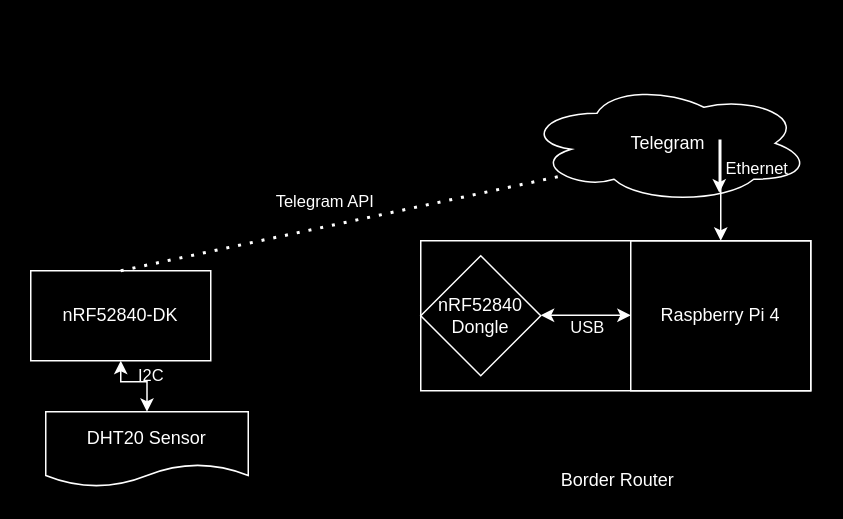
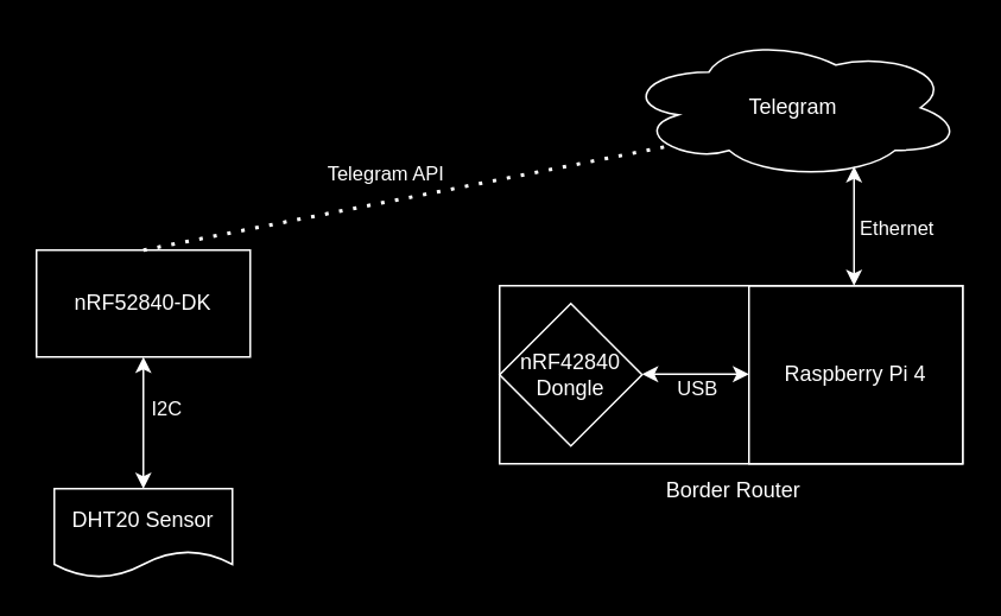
  <mxCell id="0" />
  <mxCell id="1" parent="0" />
- <mxCell id="2" value="&lt;font color=&quot;#ffffff&quot;&gt;nRF52840-DK&lt;/font&gt;" style="rounded=0;whiteSpace=wrap;html=1;fillColor=none;strokeColor=#FFFFFF;" parent="1" vertex="1"><mxGeometry x="20" y="180" width="120" height="60" as="geometry" /></mxCell>
+ <mxCell id="2" value="&lt;font color=&quot;#ffffff&quot;&gt;nRF52840-DK&lt;/font&gt;" style="rounded=0;whiteSpace=wrap;html=1;fillColor=none;strokeColor=#FFFFFF;" parent="1" vertex="1"><mxGeometry x="20" y="140" width="120" height="60" as="geometry" /></mxCell>
  <mxCell id="3" value="&lt;font color=&quot;#ffffff&quot;&gt;Raspberry Pi 4&lt;/font&gt;" style="rounded=0;whiteSpace=wrap;html=1;fillColor=none;strokeColor=#FFFFFF;" parent="1" vertex="1"><mxGeometry x="420" y="160" width="120" height="100" as="geometry" /></mxCell>
  <mxCell id="4" style="edgeStyle=orthogonalEdgeStyle;rounded=0;orthogonalLoop=1;jettySize=auto;html=1;entryX=0;entryY=0.5;entryDx=0;entryDy=0;startArrow=classic;startFill=1;strokeColor=#FFFFFF;" parent="1" edge="1"><mxGeometry relative="1" as="geometry"><mxPoint x="360" y="209.66" as="sourcePoint" /><mxPoint x="420" y="209.66" as="targetPoint" /></mxGeometry></mxCell>
  <mxCell id="5" value="&lt;span style=&quot;&quot;&gt;&lt;font color=&quot;#ffffff&quot;&gt;USB&lt;/font&gt;&lt;/span&gt;" style="edgeLabel;html=1;align=center;verticalAlign=middle;resizable=0;points=[];labelBackgroundColor=none;" parent="4" vertex="1" connectable="0"><mxGeometry x="0.317" relative="1" as="geometry"><mxPoint x="-10" y="8" as="offset" /></mxGeometry></mxCell>
- <mxCell id="6" value="&lt;font color=&quot;#ffffff&quot;&gt;nRF52840 Dongle&lt;/font&gt;" style="rhombus;whiteSpace=wrap;html=1;fillColor=none;strokeColor=#FFFFFF;" parent="1" vertex="1"><mxGeometry x="280" y="170" width="80" height="80" as="geometry" /></mxCell>
+ <mxCell id="6" value="&lt;font color=&quot;#ffffff&quot;&gt;nRF42840 Dongle&lt;/font&gt;" style="rhombus;whiteSpace=wrap;html=1;fillColor=none;strokeColor=#FFFFFF;" parent="1" vertex="1"><mxGeometry x="280" y="170" width="80" height="80" as="geometry" /></mxCell>
  <mxCell id="7" style="edgeStyle=orthogonalEdgeStyle;rounded=0;orthogonalLoop=1;jettySize=auto;html=1;startArrow=classic;startFill=1;strokeColor=#FFFFFF;" parent="1" source="9" target="2" edge="1"><mxGeometry relative="1" as="geometry" /></mxCell>
  <mxCell id="8" value="I2C" style="edgeLabel;html=1;align=center;verticalAlign=middle;resizable=0;points=[];labelBackgroundColor=none;fontColor=#FFFFFF;" parent="7" vertex="1" connectable="0"><mxGeometry x="0.125" y="-1" relative="1" as="geometry"><mxPoint x="11" y="-4" as="offset" /></mxGeometry></mxCell>
- <mxCell id="9" value="&lt;font color=&quot;#ffffff&quot;&gt;DHT20 Sensor&lt;/font&gt;" style="shape=document;whiteSpace=wrap;html=1;boundedLbl=1;fillColor=none;strokeColor=#FFFFFF;" parent="1" vertex="1"><mxGeometry x="30" y="274" width="135" height="50" as="geometry" /></mxCell>
- <mxCell id="10" value="&lt;font color=&quot;#ffffff&quot;&gt;Telegram&lt;/font&gt;" style="ellipse;shape=cloud;whiteSpace=wrap;html=1;fillColor=none;strokeColor=#FFFFFF;" parent="1" vertex="1"><mxGeometry x="350" y="55" width="190" height="80" as="geometry" /></mxCell>
+ <mxCell id="9" value="&lt;font color=&quot;#ffffff&quot;&gt;DHT20 Sensor&lt;/font&gt;" style="shape=document;whiteSpace=wrap;html=1;boundedLbl=1;fillColor=none;strokeColor=#FFFFFF;" parent="1" vertex="1"><mxGeometry x="30" y="274" width="100" height="50" as="geometry" /></mxCell>
+ <mxCell id="10" value="&lt;font color=&quot;#ffffff&quot;&gt;Telegram&lt;/font&gt;" style="ellipse;shape=cloud;whiteSpace=wrap;html=1;fillColor=none;strokeColor=#FFFFFF;" parent="1" vertex="1"><mxGeometry x="350" y="20" width="190" height="80" as="geometry" /></mxCell>
  <mxCell id="11" style="edgeStyle=orthogonalEdgeStyle;rounded=0;orthogonalLoop=1;jettySize=auto;html=1;entryX=0.679;entryY=0.912;entryDx=0;entryDy=0;entryPerimeter=0;startArrow=classic;startFill=1;strokeColor=#FFFFFF;" parent="1" source="3" target="10" edge="1"><mxGeometry relative="1" as="geometry"><Array as="points"><mxPoint x="480" y="93" /></Array></mxGeometry></mxCell>
  <mxCell id="12" value="&lt;span style=&quot;&quot;&gt;&lt;font color=&quot;#ffffff&quot;&gt;Ethernet&lt;/font&gt;&lt;/span&gt;" style="edgeLabel;html=1;align=center;verticalAlign=middle;resizable=0;points=[];labelBackgroundColor=none;" parent="11" vertex="1" connectable="0"><mxGeometry x="-0.06" y="2" relative="1" as="geometry"><mxPoint x="25" y="-1" as="offset" /></mxGeometry></mxCell>
  <mxCell id="13" value="" style="endArrow=none;dashed=1;html=1;dashPattern=1 3;strokeWidth=2;rounded=0;entryX=0.13;entryY=0.77;entryDx=0;entryDy=0;entryPerimeter=0;exitX=0.5;exitY=0;exitDx=0;exitDy=0;strokeColor=#FFFFFF;" parent="1" source="2" target="10" edge="1"><mxGeometry width="50" height="50" relative="1" as="geometry"><mxPoint x="280" y="10" as="sourcePoint" /><mxPoint x="330" y="-40" as="targetPoint" /></mxGeometry></mxCell>
  <mxCell id="14" value="Telegram API" style="edgeLabel;html=1;align=center;verticalAlign=middle;resizable=0;points=[];fontColor=#FFFFFF;labelBackgroundColor=none;" parent="13" vertex="1" connectable="0"><mxGeometry x="0.12" y="-2" relative="1" as="geometry"><mxPoint x="-30" y="-13" as="offset" /></mxGeometry></mxCell>
  <mxCell id="15" value="" style="rounded=0;whiteSpace=wrap;html=1;fillColor=none;strokeColor=#FFFFFF;" parent="1" vertex="1"><mxGeometry x="280" y="160" width="260" height="100" as="geometry" /></mxCell>
- <mxCell id="16" value="&lt;font color=&quot;#ffffff&quot;&gt;Border Router&lt;/font&gt;" style="text;html=1;align=center;verticalAlign=middle;resizable=0;points=[];autosize=1;strokeColor=none;fillColor=none;" parent="1" vertex="1"><mxGeometry x="364" y="307" width="93" height="26" as="geometry" /></mxCell>
+ <mxCell id="16" value="&lt;font color=&quot;#ffffff&quot;&gt;Border Router&lt;/font&gt;" style="text;html=1;align=center;verticalAlign=middle;resizable=0;points=[];autosize=1;strokeColor=none;fillColor=none;" parent="1" vertex="1"><mxGeometry x="364" y="262" width="93" height="26" as="geometry" /></mxCell>
